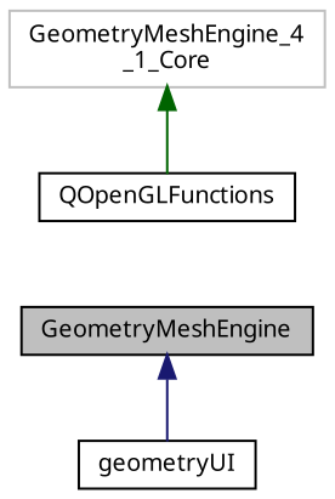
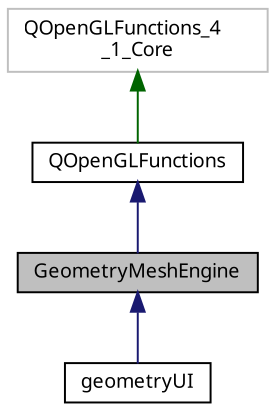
  digraph {
    fontname="Noto Sans"
    node [color=black fillcolor=white fontname="Noto Sans" fontsize=10 shape=record style=filled]
    edge [color=midnightblue dir=back fontname="Noto Sans" fontsize=10 labelfontname=Helvetica labelfontsize=10 style=solid]
    n1 [fillcolor=grey75 fontcolor=black height=0.2 label=GeometryMeshEngine width=0.4]
    n2 [height=0.2 label=geometryUI width=0.4]
    n3 [height=0.2 label=QOpenGLFunctions width=0.4]
-   n4 [color=grey75 height=0.2 label="GeometryMeshEngine_4\l_1_Core" width=0.4]
+   n4 [color=grey75 height=0.2 label="QOpenGLFunctions_4\l_1_Core" width=0.4]
    n1 -> n2
+   n3 -> n1
    n4 -> n3 [color=darkgreen]
  }
